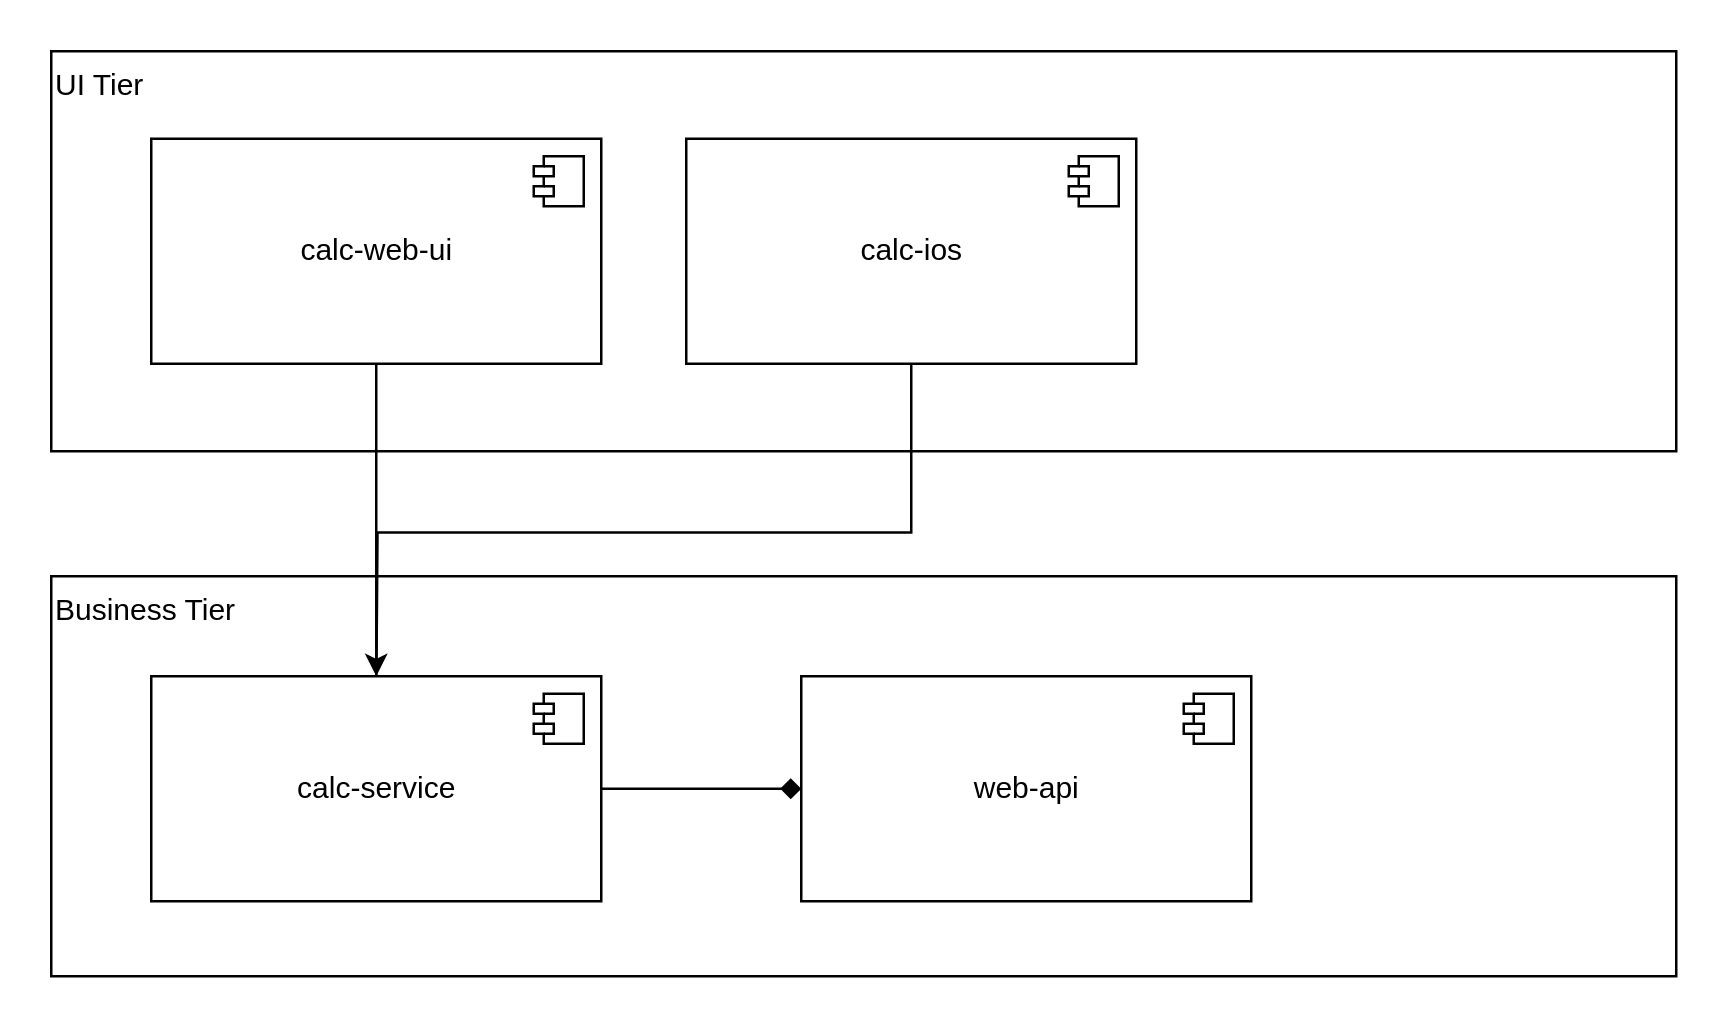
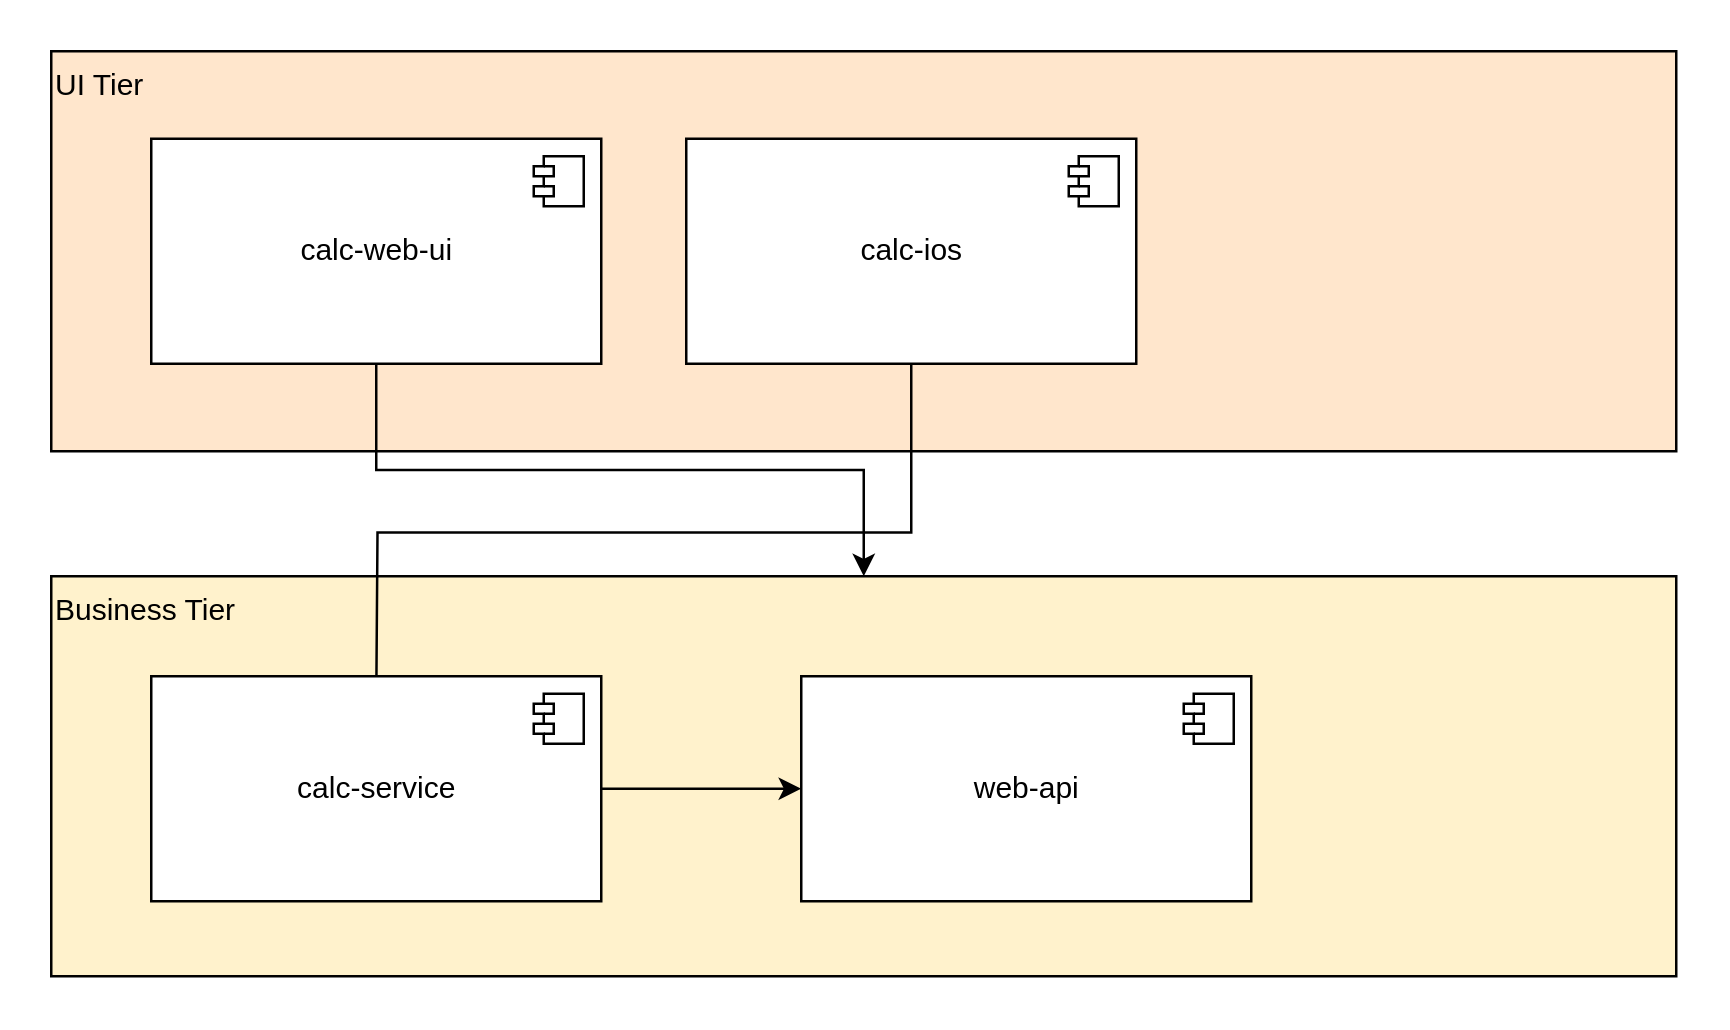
  <mxCell id="0" />
  <mxCell id="1" parent="0" />
- <mxCell id="2" value="Business Tier" style="rounded=0;whiteSpace=wrap;html=1;align=left;verticalAlign=top;" vertex="1" parent="1"><mxGeometry x="20" y="230" width="650" height="160" as="geometry" /></mxCell>
- <mxCell id="3" value="&lt;div&gt;&lt;span&gt;UI Tier&lt;/span&gt;&lt;/div&gt;" style="rounded=0;whiteSpace=wrap;html=1;align=left;verticalAlign=top;" vertex="1" parent="1"><mxGeometry x="20" y="20" width="650" height="160" as="geometry" /></mxCell>
- <mxCell id="4" style="edgeStyle=orthogonalEdgeStyle;rounded=0;orthogonalLoop=1;jettySize=auto;html=1;" edge="1" parent="1" source="5" target="11"><mxGeometry relative="1" as="geometry" /></mxCell>
+ <mxCell id="2" value="Business Tier" style="rounded=0;whiteSpace=wrap;html=1;align=left;verticalAlign=top;fillColor=#fff2cc;" vertex="1" parent="1"><mxGeometry x="20" y="230" width="650" height="160" as="geometry" /></mxCell>
+ <mxCell id="3" value="&lt;div&gt;&lt;span&gt;UI Tier&lt;/span&gt;&lt;/div&gt;" style="rounded=0;whiteSpace=wrap;html=1;align=left;verticalAlign=top;fillColor=#ffe6cc;" vertex="1" parent="1"><mxGeometry x="20" y="20" width="650" height="160" as="geometry" /></mxCell>
+ <mxCell id="4" style="edgeStyle=orthogonalEdgeStyle;rounded=0;orthogonalLoop=1;jettySize=auto;html=1;" edge="1" parent="1" source="5" target="2"><mxGeometry relative="1" as="geometry" /></mxCell>
  <mxCell id="5" value="calc-web-ui" style="html=1;dropTarget=0;" vertex="1" parent="1"><mxGeometry x="60" y="55" width="180" height="90" as="geometry" /></mxCell>
  <mxCell id="6" value="" style="shape=component;jettyWidth=8;jettyHeight=4;" vertex="1" parent="5"><mxGeometry x="1" width="20" height="20" relative="1" as="geometry"><mxPoint x="-27" y="7" as="offset" /></mxGeometry></mxCell>
  <mxCell id="7" style="edgeStyle=orthogonalEdgeStyle;rounded=0;orthogonalLoop=1;jettySize=auto;html=1;exitX=0.5;exitY=1;exitDx=0;exitDy=0;" edge="1" parent="1" source="8"><mxGeometry relative="1" as="geometry"><mxPoint x="150" y="280" as="targetPoint" /></mxGeometry></mxCell>
  <mxCell id="8" value="calc-ios" style="html=1;dropTarget=0;" vertex="1" parent="1"><mxGeometry x="274" y="55" width="180" height="90" as="geometry" /></mxCell>
  <mxCell id="9" value="" style="shape=component;jettyWidth=8;jettyHeight=4;" vertex="1" parent="8"><mxGeometry x="1" width="20" height="20" relative="1" as="geometry"><mxPoint x="-27" y="7" as="offset" /></mxGeometry></mxCell>
- <mxCell id="10" value="" style="edgeStyle=orthogonalEdgeStyle;rounded=0;orthogonalLoop=1;jettySize=auto;html=1;endArrow=diamond;" edge="1" parent="1" source="11" target="13"><mxGeometry relative="1" as="geometry" /></mxCell>
+ <mxCell id="10" value="" style="edgeStyle=orthogonalEdgeStyle;rounded=0;orthogonalLoop=1;jettySize=auto;html=1;" edge="1" parent="1" source="11" target="13"><mxGeometry relative="1" as="geometry" /></mxCell>
  <mxCell id="11" value="calc-service" style="html=1;dropTarget=0;" vertex="1" parent="1"><mxGeometry x="60" y="270" width="180" height="90" as="geometry" /></mxCell>
  <mxCell id="12" value="" style="shape=component;jettyWidth=8;jettyHeight=4;" vertex="1" parent="11"><mxGeometry x="1" width="20" height="20" relative="1" as="geometry"><mxPoint x="-27" y="7" as="offset" /></mxGeometry></mxCell>
  <mxCell id="13" value="web-api" style="html=1;dropTarget=0;" vertex="1" parent="1"><mxGeometry x="320" y="270" width="180" height="90" as="geometry" /></mxCell>
  <mxCell id="14" value="" style="shape=component;jettyWidth=8;jettyHeight=4;" vertex="1" parent="13"><mxGeometry x="1" width="20" height="20" relative="1" as="geometry"><mxPoint x="-27" y="7" as="offset" /></mxGeometry></mxCell>
